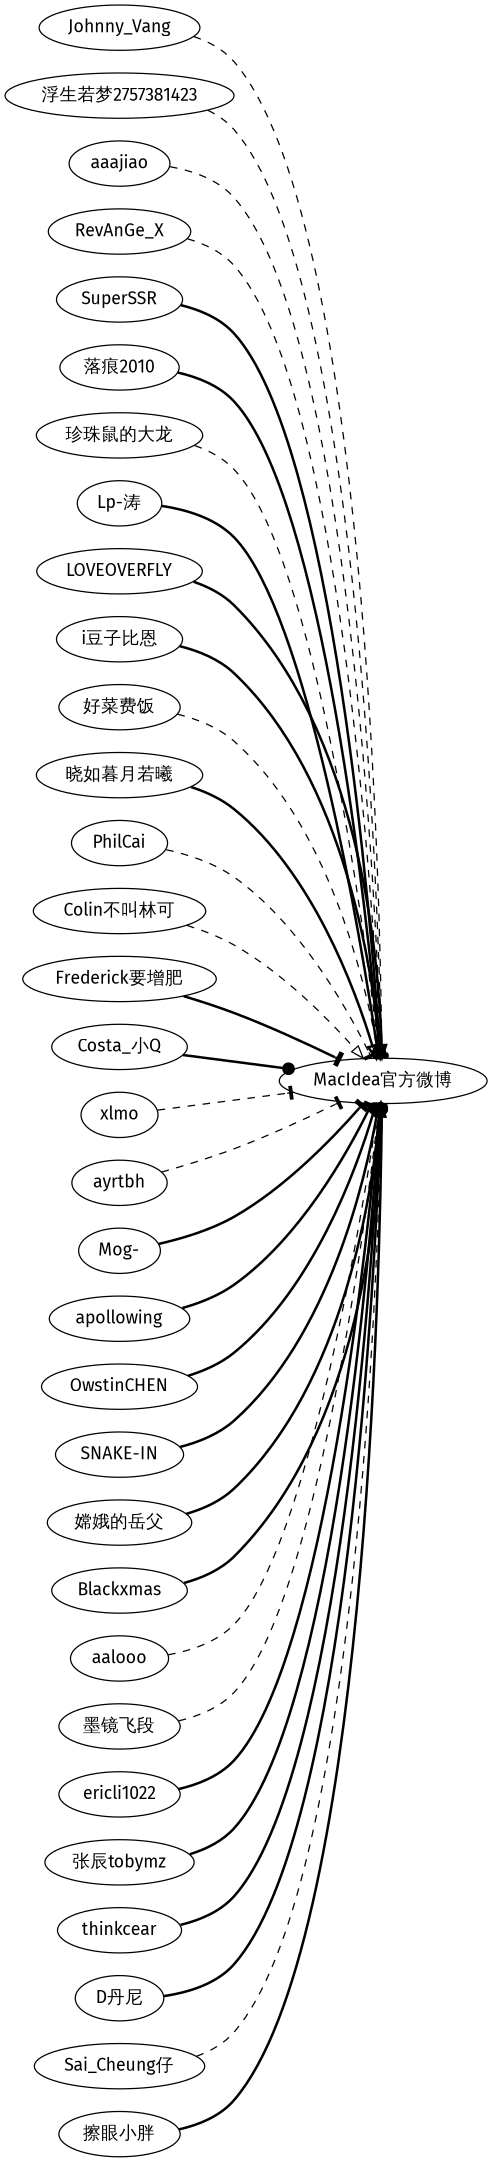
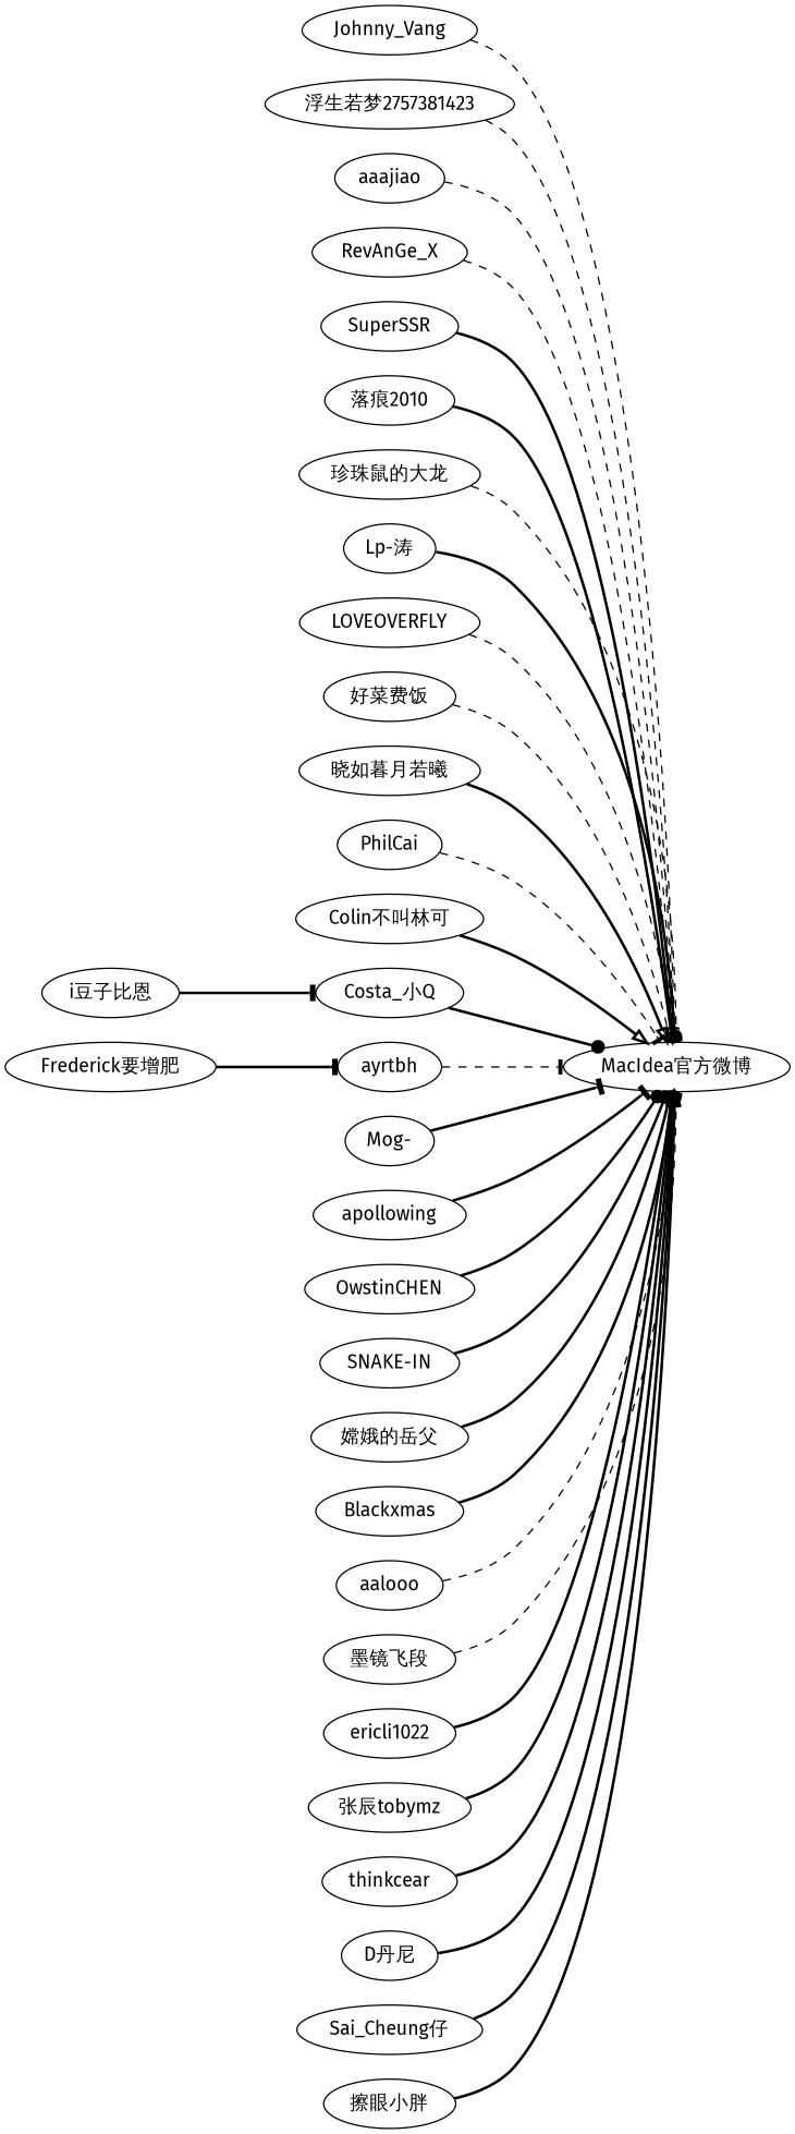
  strict digraph {
    fontname="Fira Sans"
    rankdir=LR
    node [fontname="Fira Sans"]
    edge [arrowhead=tee fontname="Fira Sans" style=bold]
    Johnny_Vang
    "MacIdea官方微博"
    "浮生若梦2757381423"
    aaajiao
    RevAnGe_X
    SuperSSR
    "落痕2010"
    "珍珠鼠的大龙"
    "Lp-涛"
    LOVEOVERFLY
    "i豆子比恩"
    "好菜费饭"
    "晓如暮月若曦"
    PhilCai
    "Colin不叫林可"
    "Frederick要增肥"
    "Costa_小Q"
-   xlmo
    ayrtbh
    "Mog-"
    apollowing
    OwstinCHEN
    "SNAKE-IN"
    "嫦娥的岳父"
    Blackxmas
    aalooo
    "墨镜飞段"
    ericli1022
    "张辰tobymz"
    thinkcear
    "D丹尼"
    "Sai_Cheung仔"
    "擦眼小胖"
    Johnny_Vang -> "MacIdea官方微博" [style=dashed weibo_id=3535578500848922]
    "浮生若梦2757381423" -> "MacIdea官方微博" [arrowhead=onormal style=dashed weibo_id=3535679109926974]
    aaajiao -> "MacIdea官方微博" [style=dashed weibo_id=3535578048350677]
    RevAnGe_X -> "MacIdea官方微博" [arrowhead=dot style=dashed weibo_id=3535583059719837]
    SuperSSR -> "MacIdea官方微博" [weibo_id=3535676324457369]
    "落痕2010" -> "MacIdea官方微博" [arrowhead=onormal weibo_id=3535585270718115]
    "珍珠鼠的大龙" -> "MacIdea官方微博" [arrowhead=dot style=dashed weibo_id=3535584213365389]
    "Lp-涛" -> "MacIdea官方微博" [arrowhead=dot weibo_id=3535584997454837]
-   LOVEOVERFLY -> "MacIdea官方微博" [arrowhead=onormal weibo_id=3535579159889053]
-   "i豆子比恩" -> "MacIdea官方微博" [weibo_id=3535588932400791]
+   LOVEOVERFLY -> "MacIdea官方微博" [arrowhead=onormal style=dashed weibo_id=3535579159889053]
+   "i豆子比恩" -> "Costa_小Q" [weibo_id=3535588932400791]
    "好菜费饭" -> "MacIdea官方微博" [arrowhead=onormal style=dashed weibo_id=3535586213947772]
    "晓如暮月若曦" -> "MacIdea官方微博" [arrowhead=onormal weibo_id=3535580887415538]
    PhilCai -> "MacIdea官方微博" [style=dashed weibo_id=3535578596995774]
-   "Colin不叫林可" -> "MacIdea官方微博" [arrowhead=onormal style=dashed weibo_id=3535578571826904]
-   "Frederick要增肥" -> "MacIdea官方微博" [weibo_id=3535583978455791]
+   "Colin不叫林可" -> "MacIdea官方微博" [arrowhead=onormal weibo_id=3535578571826904]
+   "Frederick要增肥" -> ayrtbh [weibo_id=3535583978455791]
    "Costa_小Q" -> "MacIdea官方微博" [arrowhead=dot weibo_id=3535617092902334]
-   xlmo -> "MacIdea官方微博" [style=dashed weibo_id=3535578244968072]
    ayrtbh -> "MacIdea官方微博" [style=dashed weibo_id=3535581160163721]
    "Mog-" -> "MacIdea官方微博" [weibo_id=3535580463408091]
    apollowing -> "MacIdea官方微博" [weibo_id=3535595706212388]
    OwstinCHEN -> "MacIdea官方微博" [arrowhead=dot weibo_id=3535629759551737]
    "SNAKE-IN" -> "MacIdea官方微博" [arrowhead=dot weibo_id=3535611547807466]
    "嫦娥的岳父" -> "MacIdea官方微博" [arrowhead=dot weibo_id=3535581727032407]
    Blackxmas -> "MacIdea官方微博" [arrowhead=dot weibo_id=3535581462101367]
    aalooo -> "MacIdea官方微博" [style=dashed weibo_id=3535579168090646]
    "墨镜飞段" -> "MacIdea官方微博" [arrowhead=onormal style=dashed weibo_id=3535624055111683]
    ericli1022 -> "MacIdea官方微博" [weibo_id=3535615230922636]
    "张辰tobymz" -> "MacIdea官方微博" [arrowhead=onormal weibo_id=3535578404369362]
    thinkcear -> "MacIdea官方微博" [arrowhead=dot weibo_id=3535581470155784]
    "D丹尼" -> "MacIdea官方微博" [arrowhead=onormal weibo_id=3535592577072254]
-   "Sai_Cheung仔" -> "MacIdea官方微博" [arrowhead=onormal style=dashed weibo_id=3535578601698387]
+   "Sai_Cheung仔" -> "MacIdea官方微博" [arrowhead=onormal weibo_id=3535578601698387]
    "擦眼小胖" -> "MacIdea官方微博" [arrowhead=dot weibo_id=3535585941285871]
  }
